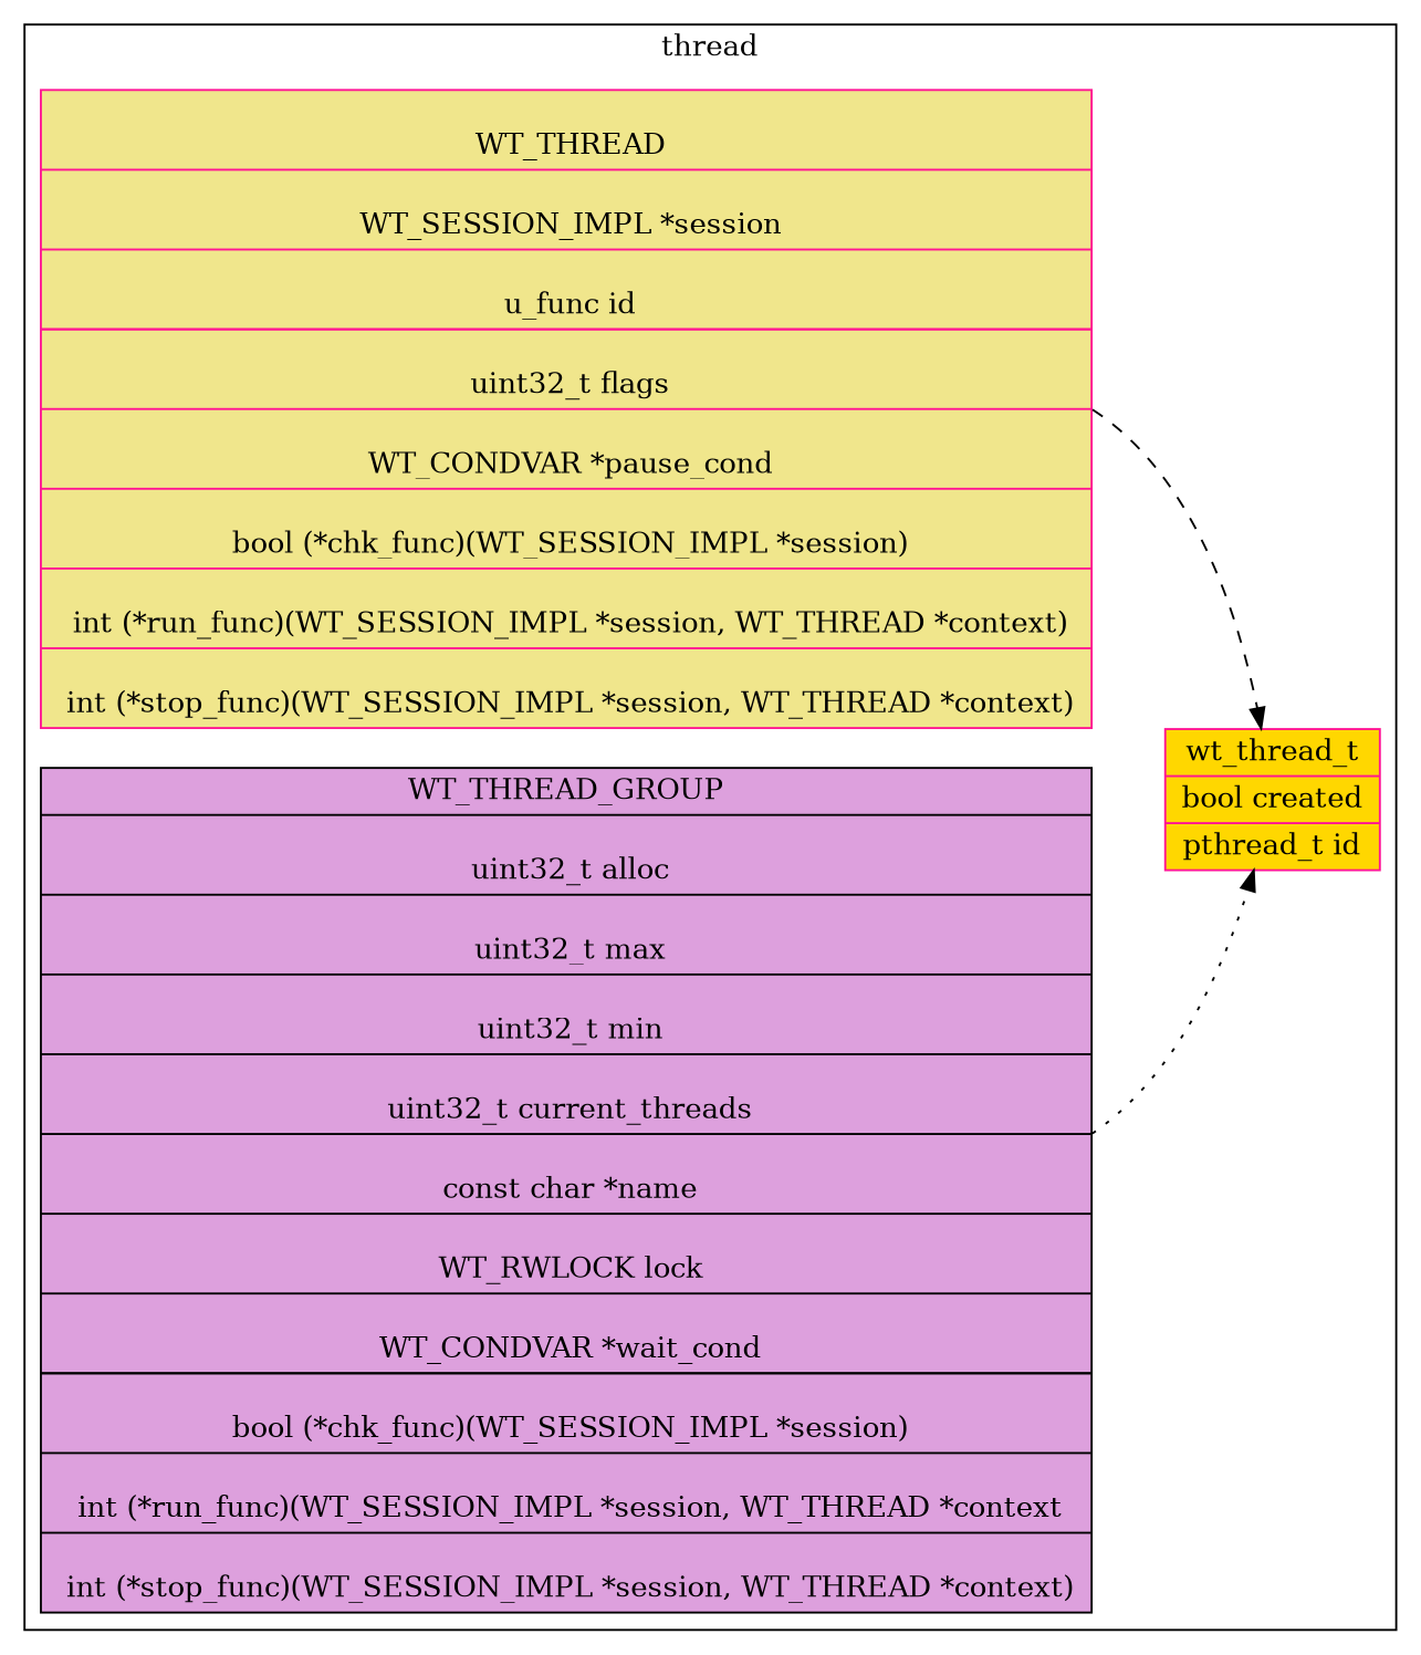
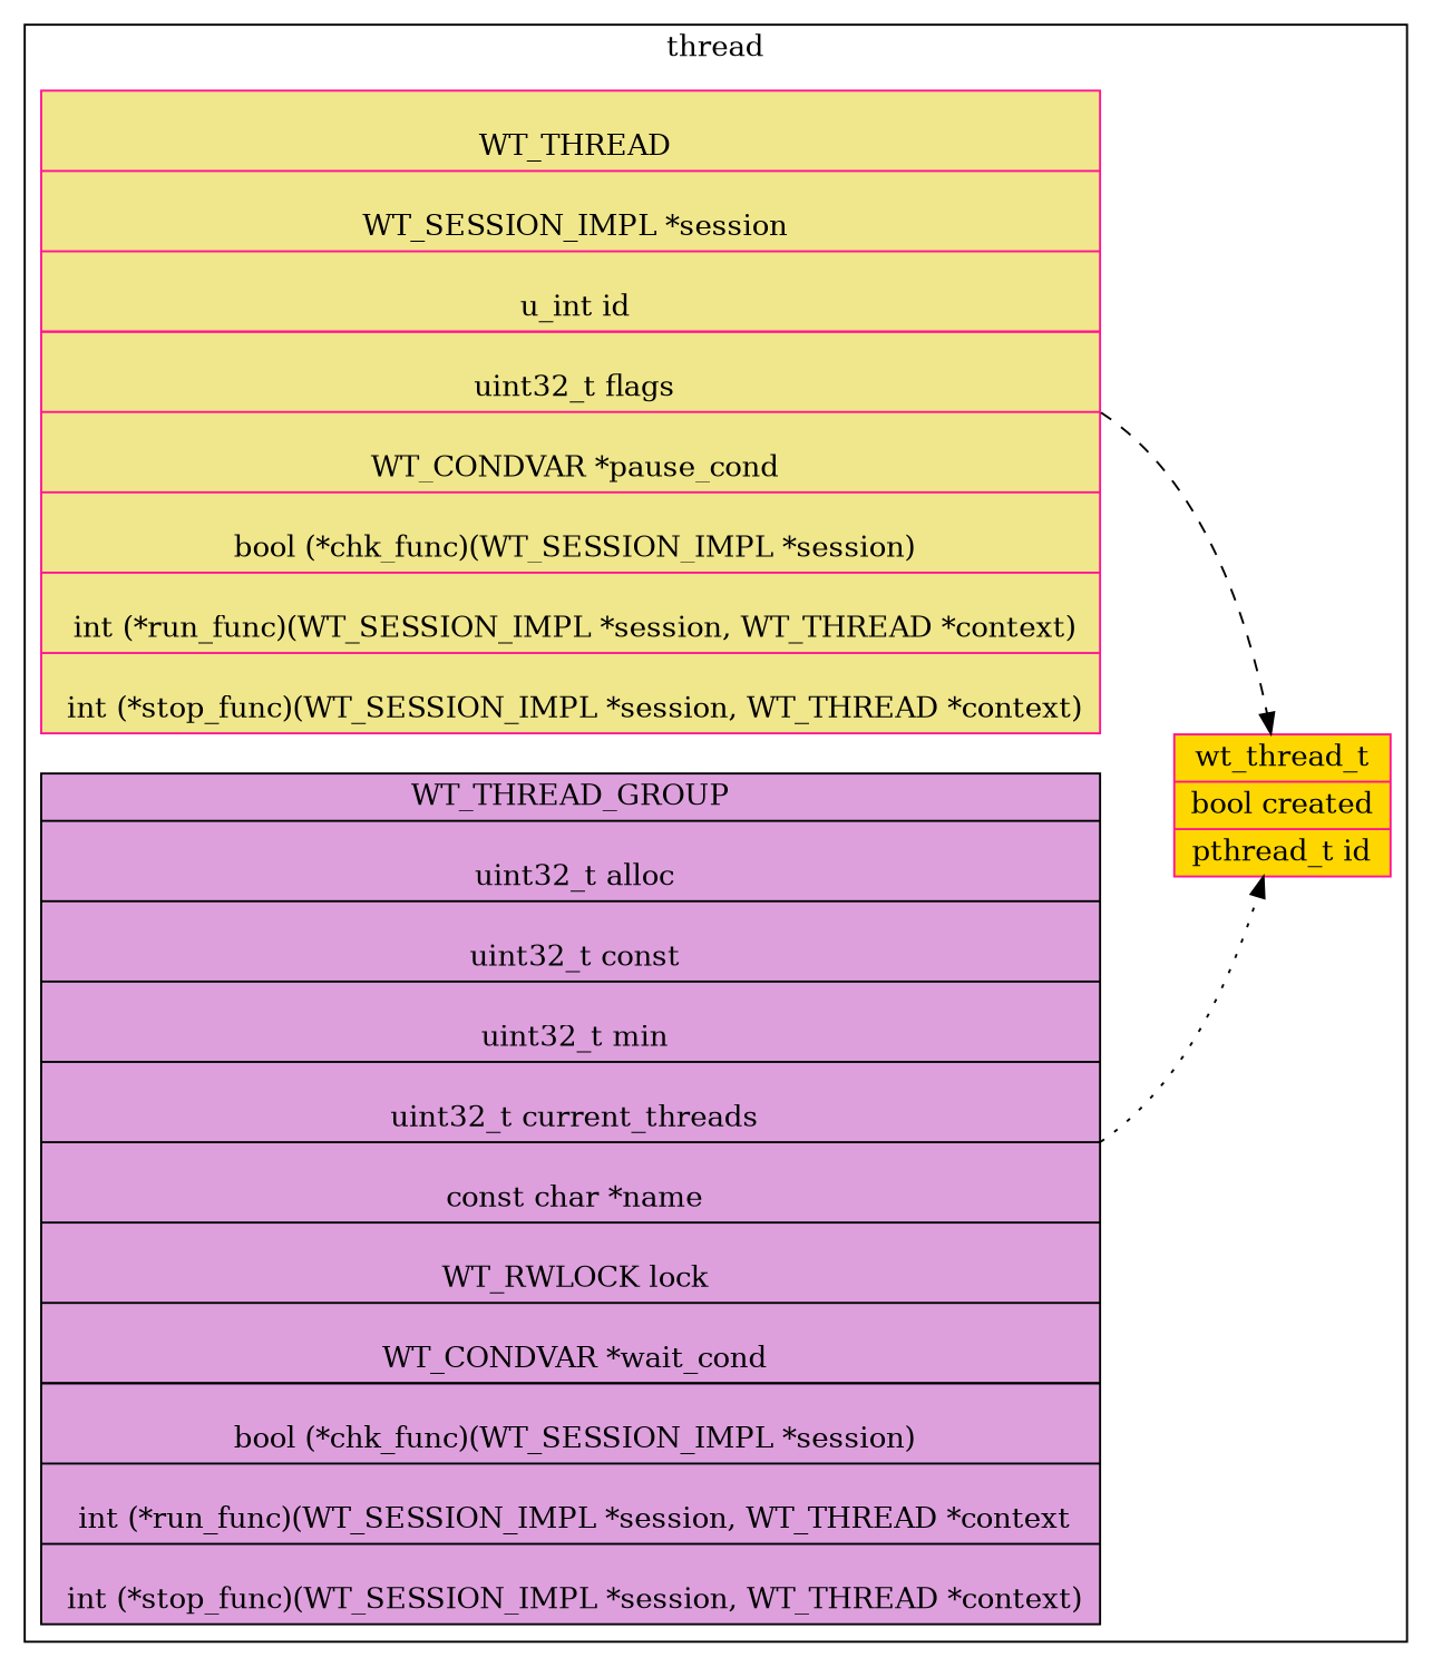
  digraph {
    rankdir=LR
    node [color=deeppink shape=record style=filled]
    n1 [fillcolor=gold label="wt_thread_t|bool created|pthread_t id"]
-   n2 [fillcolor=khaki label="\n        WT_THREAD|\n        WT_SESSION_IMPL *session|\n        u_func id|\n        <thread_t> wt_thread_t tid|\n        uint32_t flags|\n        WT_CONDVAR *pause_cond|\n        bool (*chk_func)(WT_SESSION_IMPL *session)|\n        int (*run_func)(WT_SESSION_IMPL *session, WT_THREAD *context)|\n        int (*stop_func)(WT_SESSION_IMPL *session, WT_THREAD *context)"]
-   n3 [color=black fillcolor=plum label="WT_THREAD_GROUP|\n            uint32_t alloc|\n            uint32_t max|\n            uint32_t min|\n            uint32_t current_threads |\n            const char *name |\n            WT_RWLOCK lock|\n            WT_CONDVAR *wait_cond|\n            <wt_thread> WT_THREAD **threads|\n            bool (*chk_func)(WT_SESSION_IMPL *session)|\n            int (*run_func)(WT_SESSION_IMPL *session, WT_THREAD *context|\n            int (*stop_func)(WT_SESSION_IMPL *session, WT_THREAD *context)\n        "]
+   n2 [fillcolor=khaki label="\n        WT_THREAD|\n        WT_SESSION_IMPL *session|\n        u_int id|\n        <thread_t> wt_thread_t tid|\n        uint32_t flags|\n        WT_CONDVAR *pause_cond|\n        bool (*chk_func)(WT_SESSION_IMPL *session)|\n        int (*run_func)(WT_SESSION_IMPL *session, WT_THREAD *context)|\n        int (*stop_func)(WT_SESSION_IMPL *session, WT_THREAD *context)"]
+   n3 [color=black fillcolor=plum label="WT_THREAD_GROUP|\n            uint32_t alloc|\n            uint32_t const|\n            uint32_t min|\n            uint32_t current_threads |\n            const char *name |\n            WT_RWLOCK lock|\n            WT_CONDVAR *wait_cond|\n            <wt_thread> WT_THREAD **threads|\n            bool (*chk_func)(WT_SESSION_IMPL *session)|\n            int (*run_func)(WT_SESSION_IMPL *session, WT_THREAD *context|\n            int (*stop_func)(WT_SESSION_IMPL *session, WT_THREAD *context)\n        "]
    subgraph cluster_1 {
      label=thread
      n1
      n2
      n3
    }
    n2 -> n1 [style=dashed tailport=thread_t]
    n3 -> n1 [style=dotted tailport=wt_thread]
  }
